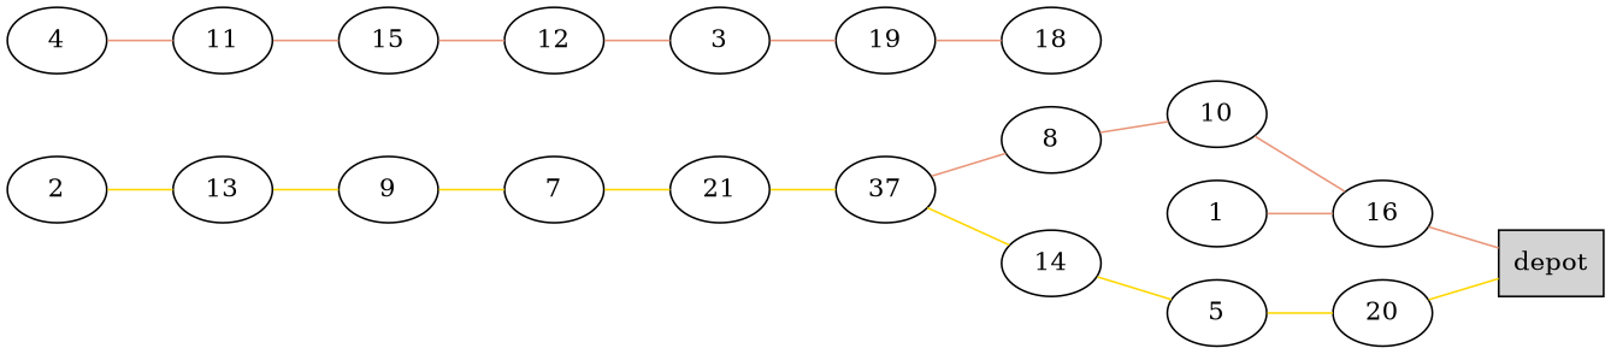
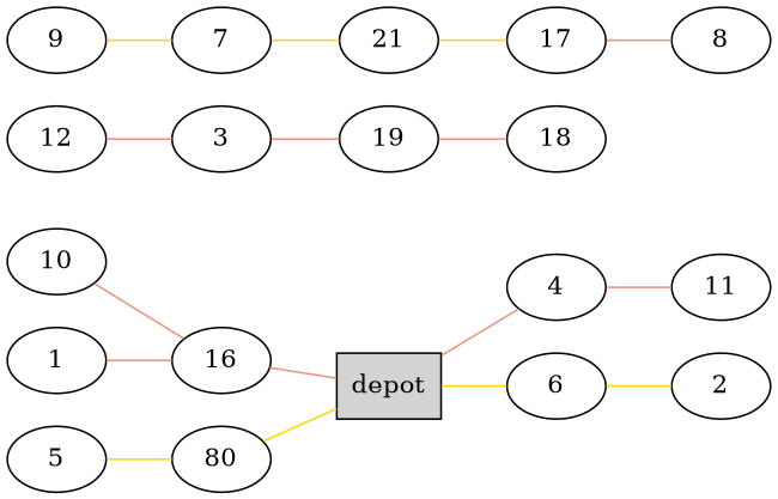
  graph {
    rankdir=LR
    node [shape=ellipse]
    edge [color=darksalmon]
    n1 [label=depot shape=box style=filled]
    4
+   6
    11
    2
-   15
    12
    3
    19
    18
    8
    10
    16
    1
-   13
    9
    7
    21
-   17 [label=37]
-   14
+   17
    5
-   20
+   20 [label=80]
+   n1 -- 4
+   n1 -- 6 [color=gold]
    4 -- 11
-   11 -- 15
-   2 -- 13 [color=gold]
-   15 -- 12
+   6 -- 2 [color=gold]
    12 -- 3
    3 -- 19
    19 -- 18
-   8 -- 10
    10 -- 16
    16 -- n1
    1 -- 16
-   13 -- 9 [color=gold]
    9 -- 7 [color=gold]
    7 -- 21 [color=gold]
    21 -- 17 [color=gold]
    17 -- 8
-   17 -- 14 [color=gold]
-   14 -- 5 [color=gold]
    5 -- 20 [color=gold]
    20 -- n1 [color=gold]
  }
